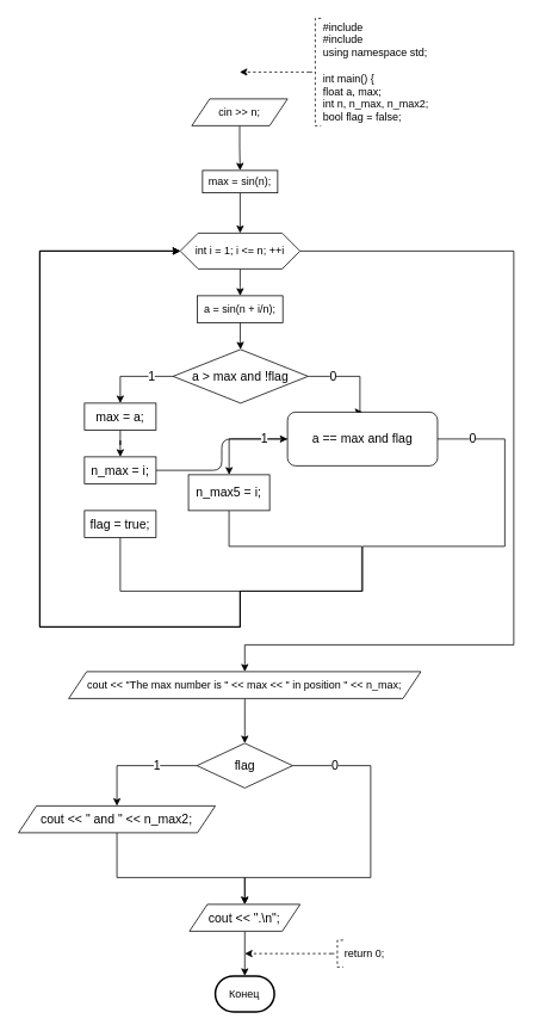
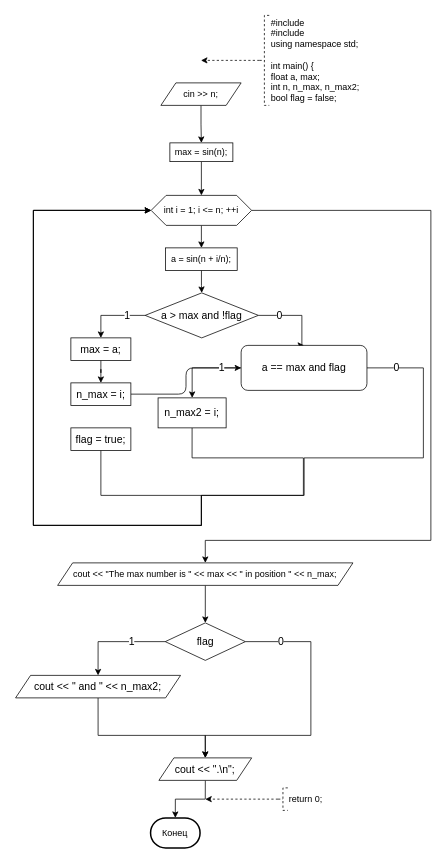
  <mxCell id="0" />
  <mxCell id="1" parent="0" />
  <mxCell id="2" style="edgeStyle=orthogonalEdgeStyle;rounded=0;orthogonalLoop=1;jettySize=auto;html=1;entryX=0.5;entryY=0;entryDx=0;entryDy=0;" edge="1" parent="1" source="3" target="7"><mxGeometry relative="1" as="geometry" /></mxCell>
  <mxCell id="3" value="cin &amp;gt;&amp;gt; n;" style="shape=parallelogram;perimeter=parallelogramPerimeter;whiteSpace=wrap;html=1;fixedSize=1;" vertex="1" parent="1"><mxGeometry x="214" y="110" width="107" height="30" as="geometry" /></mxCell>
  <mxCell id="4" style="edgeStyle=orthogonalEdgeStyle;rounded=0;orthogonalLoop=1;jettySize=auto;html=1;dashed=1;" edge="1" parent="1" source="5"><mxGeometry relative="1" as="geometry"><mxPoint x="267.5" y="80" as="targetPoint" /><Array as="points"><mxPoint x="319.5" y="80" /><mxPoint x="319.5" y="80" /></Array></mxGeometry></mxCell>
  <mxCell id="5" value="#include &lt;br&gt;#include &lt;br&gt;using namespace std;&lt;br&gt;&lt;br&gt;int main() {&lt;br&gt;&#09;float a, max;&lt;br&gt;&#09;int n, n_max, n_max2;&lt;br&gt;&#09;bool flag = false;" style="strokeWidth=1;html=1;shape=mxgraph.flowchart.annotation_2;align=left;labelPosition=right;pointerEvents=1;dashed=1;" vertex="1" parent="1"><mxGeometry x="345.5" y="20" width="13" height="120" as="geometry" /></mxCell>
  <mxCell id="6" style="edgeStyle=orthogonalEdgeStyle;rounded=0;orthogonalLoop=1;jettySize=auto;html=1;entryX=0.5;entryY=0;entryDx=0;entryDy=0;" edge="1" parent="1" source="7" target="10"><mxGeometry relative="1" as="geometry" /></mxCell>
  <mxCell id="7" value="max = sin(n);" style="rounded=0;whiteSpace=wrap;html=1;" vertex="1" parent="1"><mxGeometry x="226" y="190" width="84" height="25" as="geometry" /></mxCell>
  <mxCell id="8" value="" style="edgeStyle=orthogonalEdgeStyle;rounded=0;orthogonalLoop=1;jettySize=auto;html=1;" edge="1" parent="1" source="10" target="12"><mxGeometry relative="1" as="geometry" /></mxCell>
  <mxCell id="9" style="edgeStyle=orthogonalEdgeStyle;rounded=0;orthogonalLoop=1;jettySize=auto;html=1;entryX=0.5;entryY=0;entryDx=0;entryDy=0;" edge="1" parent="1" source="10" target="14"><mxGeometry relative="1" as="geometry"><Array as="points"><mxPoint x="574" y="280" /><mxPoint x="574" y="720" /><mxPoint x="273" y="720" /></Array></mxGeometry></mxCell>
  <mxCell id="10" value="int i = 1; i &lt;= n; ++i" style="shape=hexagon;perimeter=hexagonPerimeter2;whiteSpace=wrap;html=1;fixedSize=1;" vertex="1" parent="1"><mxGeometry x="201" y="260" width="134" height="40" as="geometry" /></mxCell>
  <mxCell id="11" value="" style="edgeStyle=orthogonalEdgeStyle;rounded=0;orthogonalLoop=1;jettySize=auto;html=1;entryX=0.5;entryY=0;entryDx=0;entryDy=0;" edge="1" parent="1" source="12" target="20"><mxGeometry relative="1" as="geometry"><mxPoint x="267.526" y="390" as="targetPoint" /></mxGeometry></mxCell>
  <mxCell id="12" value="a = sin(n + i/n);" style="whiteSpace=wrap;html=1;" vertex="1" parent="1"><mxGeometry x="220.25" y="330" width="95.5" height="30" as="geometry" /></mxCell>
  <mxCell id="13" style="edgeStyle=orthogonalEdgeStyle;rounded=0;sketch=0;orthogonalLoop=1;jettySize=auto;html=1;exitX=0.5;exitY=1;exitDx=0;exitDy=0;entryX=0.5;entryY=0;entryDx=0;entryDy=0;fontSize=14;strokeColor=default;" edge="1" parent="1" source="14" target="34"><mxGeometry relative="1" as="geometry" /></mxCell>
  <mxCell id="14" value="cout &lt;&lt; &quot;The max number is &quot; &lt;&lt; max &lt;&lt; &quot; in position &quot; &lt;&lt; n_max;" style="shape=parallelogram;perimeter=parallelogramPerimeter;whiteSpace=wrap;html=1;fixedSize=1;" vertex="1" parent="1"><mxGeometry x="76.37" y="750" width="393.75" height="30" as="geometry" /></mxCell>
- <mxCell id="15" value="Конец" style="strokeWidth=2;html=1;shape=mxgraph.flowchart.terminator;whiteSpace=wrap;" vertex="1" parent="1"><mxGeometry x="240.25" y="1090" width="66" height="40" as="geometry" /></mxCell>
+ <mxCell id="15" value="Конец" style="strokeWidth=2;html=1;shape=mxgraph.flowchart.terminator;whiteSpace=wrap;" vertex="1" parent="1"><mxGeometry x="200.25" y="1090" width="66" height="40" as="geometry" /></mxCell>
  <mxCell id="16" style="edgeStyle=orthogonalEdgeStyle;rounded=0;orthogonalLoop=1;jettySize=auto;html=1;exitX=0;exitY=0.5;exitDx=0;exitDy=0;exitPerimeter=0;dashed=1;" edge="1" parent="1" source="17"><mxGeometry relative="1" as="geometry"><mxPoint x="273.25" y="1065" as="targetPoint" /><mxPoint x="363.25" y="1140" as="sourcePoint" /></mxGeometry></mxCell>
  <mxCell id="17" value="return 0;" style="strokeWidth=1;html=1;shape=mxgraph.flowchart.annotation_2;align=left;labelPosition=right;pointerEvents=1;dashed=1;" vertex="1" parent="1"><mxGeometry x="370.25" y="1050" width="13" height="30" as="geometry" /></mxCell>
  <mxCell id="18" value="1" style="edgeStyle=orthogonalEdgeStyle;rounded=0;orthogonalLoop=1;jettySize=auto;html=1;entryX=0.5;entryY=0;entryDx=0;entryDy=0;fontSize=14;exitX=0;exitY=0.5;exitDx=0;exitDy=0;" edge="1" parent="1" source="20" target="22"><mxGeometry x="-0.459" relative="1" as="geometry"><Array as="points"><mxPoint x="134" y="420" /></Array><mxPoint as="offset" /></mxGeometry></mxCell>
  <mxCell id="19" value="0" style="edgeStyle=orthogonalEdgeStyle;rounded=0;orthogonalLoop=1;jettySize=auto;html=1;fontSize=14;entryX=0.5;entryY=0;entryDx=0;entryDy=0;exitX=1;exitY=0.5;exitDx=0;exitDy=0;" edge="1" parent="1" source="20" target="29"><mxGeometry x="-0.435" relative="1" as="geometry"><mxPoint as="offset" /><mxPoint x="402.053" y="460" as="targetPoint" /><Array as="points"><mxPoint x="402" y="420" /></Array></mxGeometry></mxCell>
  <mxCell id="20" value="a &gt; max and !flag" style="rhombus;whiteSpace=wrap;html=1;fontSize=14;" vertex="1" parent="1"><mxGeometry x="193" y="390" width="151" height="60" as="geometry" /></mxCell>
  <mxCell id="21" value="" style="edgeStyle=orthogonalEdgeStyle;curved=0;rounded=1;sketch=0;orthogonalLoop=1;jettySize=auto;html=1;" edge="1" parent="1" source="22" target="24"><mxGeometry relative="1" as="geometry" /></mxCell>
  <mxCell id="22" value="max = a;" style="rounded=0;whiteSpace=wrap;html=1;fontSize=14;" vertex="1" parent="1"><mxGeometry x="94" y="450" width="80" height="30" as="geometry" /></mxCell>
  <mxCell id="23" value="" style="edgeStyle=orthogonalEdgeStyle;curved=0;rounded=1;sketch=0;orthogonalLoop=1;jettySize=auto;html=1;" edge="1" parent="1" source="24" target="29"><mxGeometry relative="1" as="geometry" /></mxCell>
  <mxCell id="24" value="n_max = i;" style="rounded=0;whiteSpace=wrap;html=1;fontSize=14;" vertex="1" parent="1"><mxGeometry x="94" y="510" width="80" height="30" as="geometry" /></mxCell>
  <mxCell id="25" style="edgeStyle=orthogonalEdgeStyle;rounded=0;sketch=0;orthogonalLoop=1;jettySize=auto;html=1;entryX=0;entryY=0.5;entryDx=0;entryDy=0;fontSize=14;strokeColor=default;" edge="1" parent="1" source="26" target="10"><mxGeometry relative="1" as="geometry"><Array as="points"><mxPoint x="134" y="660" /><mxPoint x="268" y="660" /><mxPoint x="268" y="700" /><mxPoint x="44" y="700" /><mxPoint x="44" y="280" /></Array></mxGeometry></mxCell>
  <mxCell id="26" value="flag = true;" style="rounded=0;whiteSpace=wrap;html=1;fontSize=14;" vertex="1" parent="1"><mxGeometry x="94" y="570" width="80" height="30" as="geometry" /></mxCell>
  <mxCell id="27" value="1" style="edgeStyle=orthogonalEdgeStyle;rounded=0;sketch=0;orthogonalLoop=1;jettySize=auto;html=1;strokeColor=default;fontSize=14;" edge="1" parent="1" source="29" target="31"><mxGeometry x="-0.514" relative="1" as="geometry"><mxPoint as="offset" /></mxGeometry></mxCell>
  <mxCell id="28" value="0" style="edgeStyle=orthogonalEdgeStyle;rounded=0;sketch=0;orthogonalLoop=1;jettySize=auto;html=1;exitX=1;exitY=0.5;exitDx=0;exitDy=0;fontSize=14;strokeColor=default;entryX=0;entryY=0.5;entryDx=0;entryDy=0;" edge="1" parent="1" source="29" target="10"><mxGeometry x="-0.945" relative="1" as="geometry"><mxPoint x="144" y="280" as="targetPoint" /><Array as="points"><mxPoint x="564" y="490" /><mxPoint x="564" y="610" /><mxPoint x="405" y="610" /><mxPoint x="405" y="660" /><mxPoint x="268" y="660" /><mxPoint x="268" y="700" /><mxPoint x="44" y="700" /><mxPoint x="44" y="280" /></Array><mxPoint x="1" as="offset" /></mxGeometry></mxCell>
  <mxCell id="29" value="a == max and flag" style="whiteSpace=wrap;html=1;fontSize=14;rounded=1;" vertex="1" parent="1"><mxGeometry x="321" y="460" width="167.75" height="60" as="geometry" /></mxCell>
  <mxCell id="30" style="edgeStyle=orthogonalEdgeStyle;rounded=0;sketch=0;orthogonalLoop=1;jettySize=auto;html=1;fontSize=14;strokeColor=default;entryX=0;entryY=0.5;entryDx=0;entryDy=0;exitX=0.5;exitY=1;exitDx=0;exitDy=0;" edge="1" parent="1" source="31" target="10"><mxGeometry relative="1" as="geometry"><mxPoint x="124" y="290" as="targetPoint" /><Array as="points"><mxPoint x="256" y="610" /><mxPoint x="404" y="610" /><mxPoint x="404" y="660" /><mxPoint x="268" y="660" /><mxPoint x="268" y="700" /><mxPoint x="44" y="700" /><mxPoint x="44" y="280" /></Array></mxGeometry></mxCell>
- <mxCell id="31" value="n_max5 = i;" style="whiteSpace=wrap;html=1;fontSize=14;" vertex="1" parent="1"><mxGeometry x="210.25" y="530" width="90.75" height="40" as="geometry" /></mxCell>
+ <mxCell id="31" value="n_max2 = i;" style="whiteSpace=wrap;html=1;fontSize=14;" vertex="1" parent="1"><mxGeometry x="210.25" y="530" width="90.75" height="40" as="geometry" /></mxCell>
  <mxCell id="32" value="1" style="edgeStyle=orthogonalEdgeStyle;rounded=0;sketch=0;orthogonalLoop=1;jettySize=auto;html=1;strokeColor=default;fontSize=14;entryX=0.5;entryY=0;entryDx=0;entryDy=0;exitX=0;exitY=0.5;exitDx=0;exitDy=0;" edge="1" parent="1" source="34" target="36"><mxGeometry x="-0.319" relative="1" as="geometry"><mxPoint x="1" as="offset" /><mxPoint x="159.421" y="900" as="targetPoint" /><Array as="points"><mxPoint x="130" y="855" /></Array></mxGeometry></mxCell>
  <mxCell id="33" value="0" style="edgeStyle=orthogonalEdgeStyle;rounded=0;sketch=0;orthogonalLoop=1;jettySize=auto;html=1;exitX=1;exitY=0.5;exitDx=0;exitDy=0;fontSize=14;strokeColor=default;entryX=0.5;entryY=0;entryDx=0;entryDy=0;" edge="1" parent="1" source="34" target="38"><mxGeometry x="-0.753" relative="1" as="geometry"><mxPoint x="273" y="980" as="targetPoint" /><Array as="points"><mxPoint x="414" y="855" /><mxPoint x="414" y="980" /><mxPoint x="273" y="980" /></Array><mxPoint as="offset" /></mxGeometry></mxCell>
  <mxCell id="34" value="flag" style="rhombus;whiteSpace=wrap;html=1;fontSize=14;" vertex="1" parent="1"><mxGeometry x="219.8" y="830" width="106.88" height="50" as="geometry" /></mxCell>
  <mxCell id="35" style="edgeStyle=orthogonalEdgeStyle;rounded=0;sketch=0;orthogonalLoop=1;jettySize=auto;html=1;exitX=0.5;exitY=1;exitDx=0;exitDy=0;entryX=0.5;entryY=0;entryDx=0;entryDy=0;fontSize=14;strokeColor=default;" edge="1" parent="1" source="36" target="38"><mxGeometry relative="1" as="geometry"><Array as="points"><mxPoint x="130" y="980" /><mxPoint x="273" y="980" /></Array></mxGeometry></mxCell>
  <mxCell id="36" value="cout &lt;&lt; &quot; and &quot; &lt;&lt; n_max2;" style="shape=parallelogram;perimeter=parallelogramPerimeter;whiteSpace=wrap;html=1;fixedSize=1;rounded=0;sketch=0;fontSize=14;" vertex="1" parent="1"><mxGeometry x="20.25" y="900" width="220" height="30" as="geometry" /></mxCell>
  <mxCell id="37" style="edgeStyle=orthogonalEdgeStyle;rounded=0;sketch=0;orthogonalLoop=1;jettySize=auto;html=1;exitX=0.5;exitY=1;exitDx=0;exitDy=0;entryX=0.5;entryY=0;entryDx=0;entryDy=0;entryPerimeter=0;fontSize=14;strokeColor=default;" edge="1" parent="1" source="38" target="15"><mxGeometry relative="1" as="geometry" /></mxCell>
  <mxCell id="38" value="cout &lt;&lt; &quot;.\n&quot;;" style="shape=parallelogram;perimeter=parallelogramPerimeter;whiteSpace=wrap;html=1;fixedSize=1;rounded=0;sketch=0;fontSize=14;" vertex="1" parent="1"><mxGeometry x="211.37" y="1010" width="123.75" height="30" as="geometry" /></mxCell>
